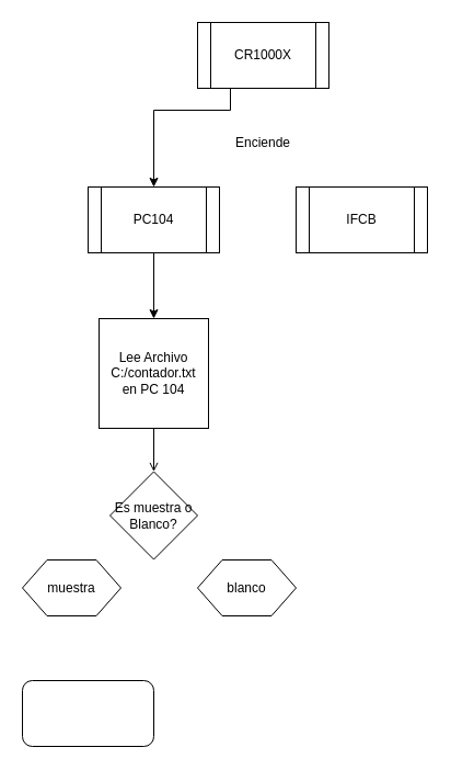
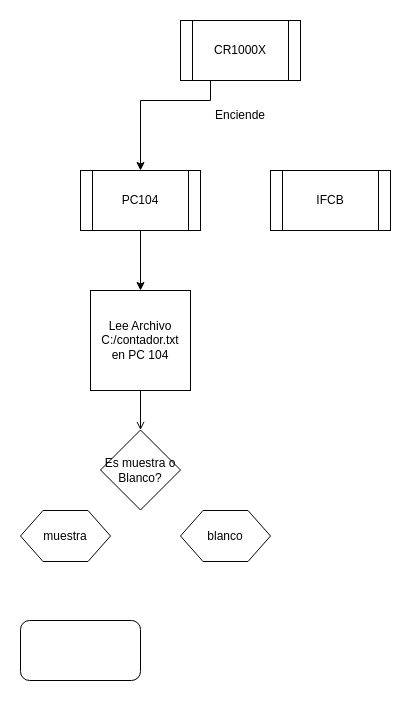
  <mxCell id="0" />
  <mxCell id="1" parent="0" />
  <mxCell id="2" style="edgeStyle=orthogonalEdgeStyle;rounded=0;orthogonalLoop=1;jettySize=auto;html=1;exitX=0.5;exitY=1;exitDx=0;exitDy=0;entryX=0.5;entryY=0;entryDx=0;entryDy=0;" edge="1" parent="1" source="3" target="9"><mxGeometry relative="1" as="geometry" /></mxCell>
  <mxCell id="3" value="PC104" style="shape=process;whiteSpace=wrap;html=1;backgroundOutline=1;" vertex="1" parent="1"><mxGeometry x="80" y="170" width="120" height="60" as="geometry" /></mxCell>
  <mxCell id="4" value="IFCB" style="shape=process;whiteSpace=wrap;html=1;backgroundOutline=1;" vertex="1" parent="1"><mxGeometry x="270" y="170" width="120" height="60" as="geometry" /></mxCell>
  <mxCell id="5" style="edgeStyle=orthogonalEdgeStyle;rounded=0;orthogonalLoop=1;jettySize=auto;html=1;exitX=0.5;exitY=1;exitDx=0;exitDy=0;entryX=0.5;entryY=0;entryDx=0;entryDy=0;" edge="1" parent="1" source="6" target="3"><mxGeometry relative="1" as="geometry"><Array as="points"><mxPoint x="210" y="80" /><mxPoint x="210" y="100" /><mxPoint x="140" y="100" /></Array></mxGeometry></mxCell>
  <mxCell id="6" value="CR1000X" style="shape=process;whiteSpace=wrap;html=1;backgroundOutline=1;" vertex="1" parent="1"><mxGeometry x="180" y="20" width="120" height="60" as="geometry" /></mxCell>
- <mxCell id="7" value="Enciende" style="text;html=1;strokeColor=none;fillColor=none;align=center;verticalAlign=middle;whiteSpace=wrap;rounded=0;" vertex="1" parent="1"><mxGeometry x="205" y="120" width="70" height="20" as="geometry" /></mxCell>
+ <mxCell id="7" value="Enciende" style="text;html=1;strokeColor=none;fillColor=none;align=center;verticalAlign=middle;whiteSpace=wrap;rounded=0;" vertex="1" parent="1"><mxGeometry x="205" y="105" width="70" height="20" as="geometry" /></mxCell>
  <mxCell id="8" style="edgeStyle=orthogonalEdgeStyle;rounded=0;orthogonalLoop=1;jettySize=auto;html=1;exitX=0.5;exitY=1;exitDx=0;exitDy=0;entryX=0.5;entryY=0;entryDx=0;entryDy=0;endArrow=open;" edge="1" parent="1" source="9" target="10"><mxGeometry relative="1" as="geometry" /></mxCell>
  <mxCell id="9" value="&lt;div&gt;Lee Archivo &lt;br&gt;&lt;/div&gt;&lt;div&gt;C:/contador.txt&lt;/div&gt;&lt;div&gt;en PC 104&lt;br&gt;&lt;/div&gt;" style="whiteSpace=wrap;html=1;aspect=fixed;" vertex="1" parent="1"><mxGeometry x="90" y="290" width="100" height="100" as="geometry" /></mxCell>
  <mxCell id="10" value="Es muestra o Blanco?" style="rhombus;whiteSpace=wrap;html=1;" vertex="1" parent="1"><mxGeometry x="100" y="429.5" width="80" height="80" as="geometry" /></mxCell>
  <mxCell id="11" value="muestra" style="shape=hexagon;perimeter=hexagonPerimeter2;whiteSpace=wrap;html=1;" vertex="1" parent="1"><mxGeometry x="20" y="510" width="90" height="51" as="geometry" /></mxCell>
  <mxCell id="12" value="blanco" style="shape=hexagon;perimeter=hexagonPerimeter2;whiteSpace=wrap;html=1;" vertex="1" parent="1"><mxGeometry x="180" y="510" width="90" height="51" as="geometry" /></mxCell>
  <mxCell id="13" value="" style="rounded=1;whiteSpace=wrap;html=1;" vertex="1" parent="1"><mxGeometry x="20" y="620" width="120" height="60" as="geometry" /></mxCell>
